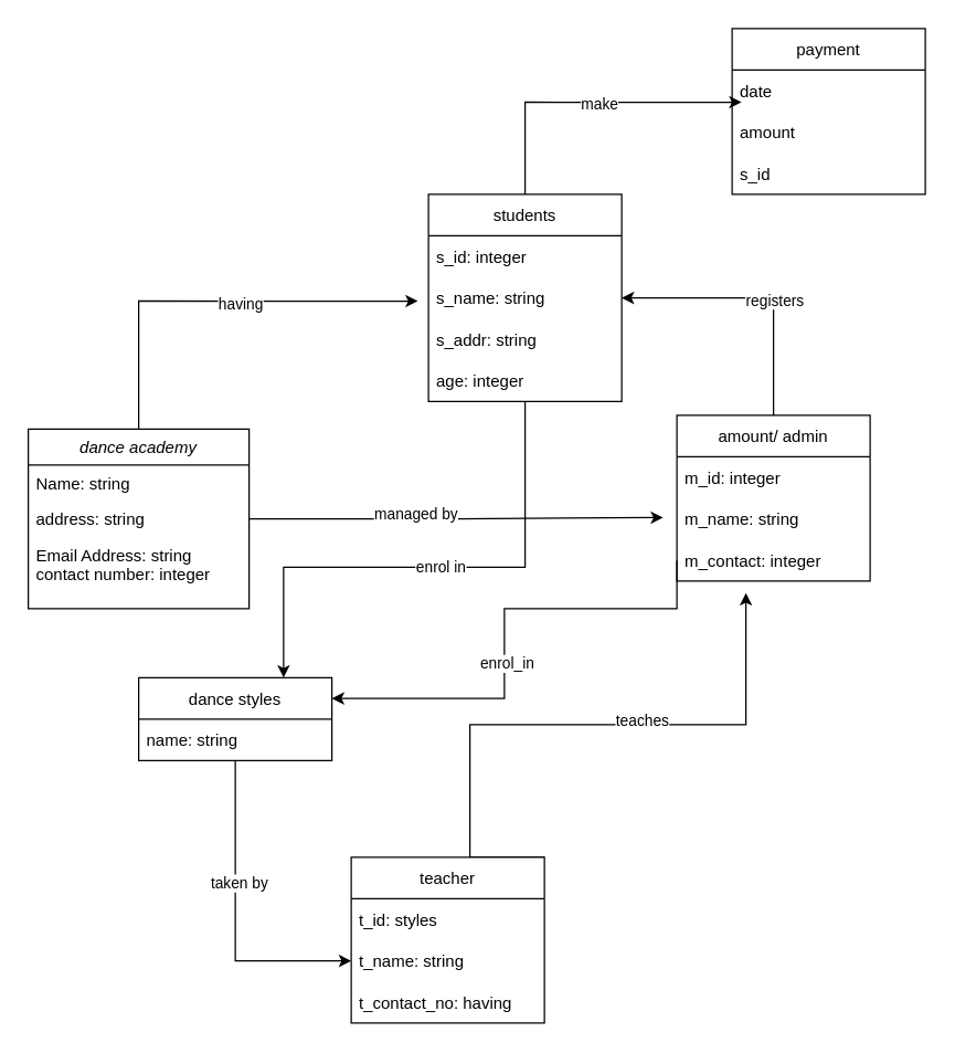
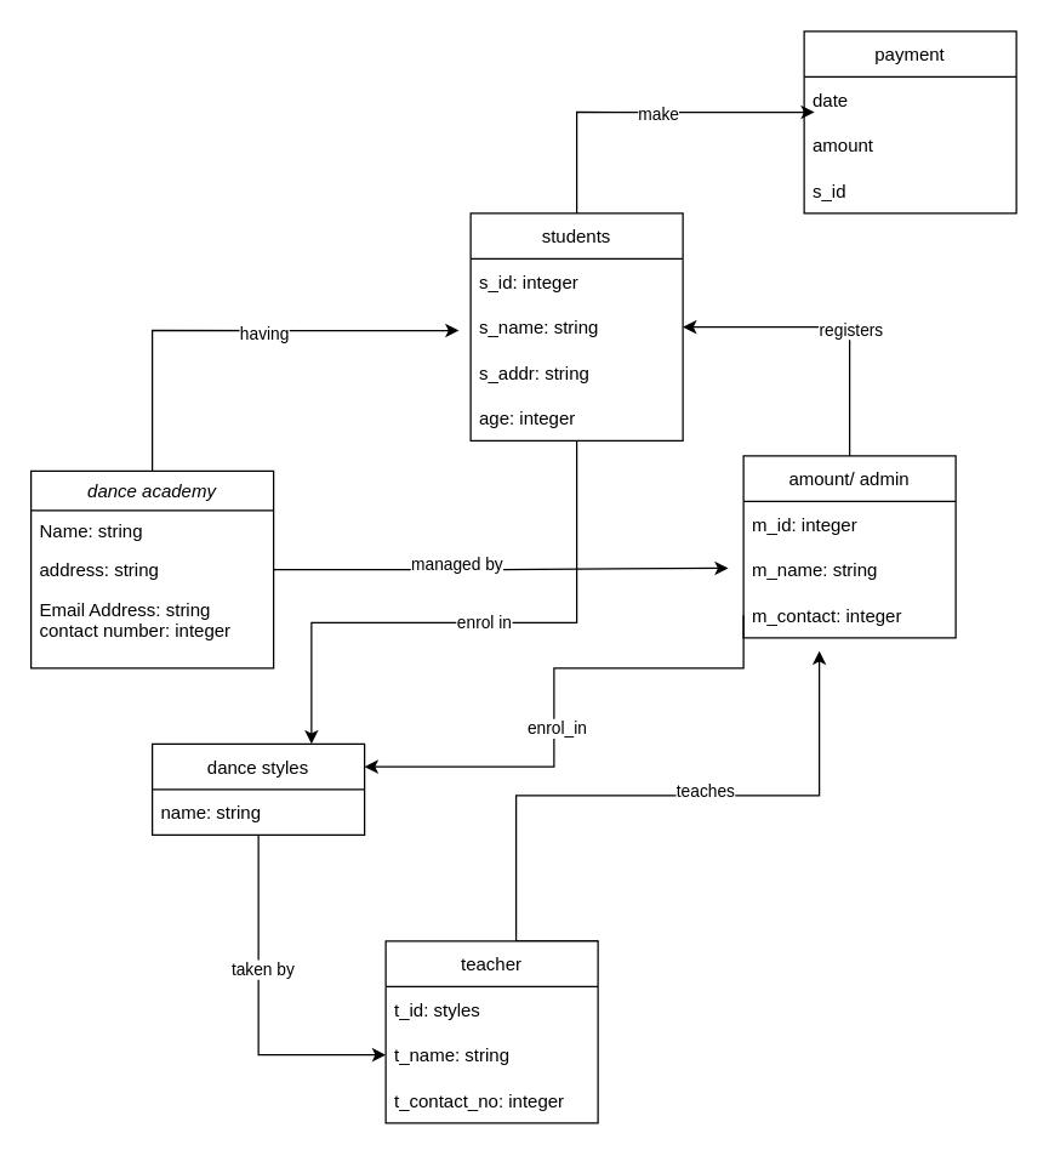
  <mxCell id="0" />
  <mxCell id="1" parent="0" />
  <mxCell id="2" style="edgeStyle=orthogonalEdgeStyle;rounded=0;orthogonalLoop=1;jettySize=auto;html=1;exitX=1;exitY=0.5;exitDx=0;exitDy=0;" edge="1" parent="1" source="6"><mxGeometry relative="1" as="geometry"><mxPoint x="480" y="374" as="targetPoint" /></mxGeometry></mxCell>
  <mxCell id="3" value="managed by" style="edgeLabel;html=1;align=center;verticalAlign=middle;resizable=0;points=[];" vertex="1" connectable="0" parent="2"><mxGeometry x="-0.203" y="4" relative="1" as="geometry"><mxPoint as="offset" /></mxGeometry></mxCell>
  <mxCell id="4" style="edgeStyle=orthogonalEdgeStyle;rounded=0;orthogonalLoop=1;jettySize=auto;html=1;exitX=0.5;exitY=0;exitDx=0;exitDy=0;entryX=-0.055;entryY=0.578;entryDx=0;entryDy=0;entryPerimeter=0;" edge="1" parent="1" source="6" target="34"><mxGeometry relative="1" as="geometry" /></mxCell>
  <mxCell id="5" value="having" style="edgeLabel;html=1;align=center;verticalAlign=middle;resizable=0;points=[];" vertex="1" connectable="0" parent="4"><mxGeometry x="0.128" y="-2" relative="1" as="geometry"><mxPoint as="offset" /></mxGeometry></mxCell>
  <mxCell id="6" value="dance academy" style="swimlane;fontStyle=2;align=center;verticalAlign=top;childLayout=stackLayout;horizontal=1;startSize=26;horizontalStack=0;resizeParent=1;resizeLast=0;collapsible=1;marginBottom=0;rounded=0;shadow=0;strokeWidth=1;" parent="1" vertex="1"><mxGeometry x="20" y="310" width="160" height="130" as="geometry"><mxRectangle x="230" y="140" width="160" height="26" as="alternateBounds" /></mxGeometry></mxCell>
  <mxCell id="7" value="Name: string" style="text;align=left;verticalAlign=top;spacingLeft=4;spacingRight=4;overflow=hidden;rotatable=0;points=[[0,0.5],[1,0.5]];portConstraint=eastwest;" parent="6" vertex="1"><mxGeometry y="26" width="160" height="26" as="geometry" /></mxCell>
  <mxCell id="8" value="address: string" style="text;align=left;verticalAlign=top;spacingLeft=4;spacingRight=4;overflow=hidden;rotatable=0;points=[[0,0.5],[1,0.5]];portConstraint=eastwest;rounded=0;shadow=0;html=0;" parent="6" vertex="1"><mxGeometry y="52" width="160" height="26" as="geometry" /></mxCell>
  <mxCell id="9" value="Email Address: string &#10;contact number: integer &#10;" style="text;align=left;verticalAlign=top;spacingLeft=4;spacingRight=4;overflow=hidden;rotatable=0;points=[[0,0.5],[1,0.5]];portConstraint=eastwest;rounded=0;shadow=0;html=0;" parent="6" vertex="1"><mxGeometry y="78" width="160" height="42" as="geometry" /></mxCell>
  <mxCell id="10" style="edgeStyle=orthogonalEdgeStyle;rounded=0;orthogonalLoop=1;jettySize=auto;html=1;exitX=0.5;exitY=1;exitDx=0;exitDy=0;entryX=0;entryY=0.5;entryDx=0;entryDy=0;" edge="1" parent="1" source="12" target="17"><mxGeometry relative="1" as="geometry" /></mxCell>
  <mxCell id="11" value="taken by" style="edgeLabel;html=1;align=center;verticalAlign=middle;resizable=0;points=[];" vertex="1" connectable="0" parent="10"><mxGeometry x="-0.229" y="2" relative="1" as="geometry"><mxPoint as="offset" /></mxGeometry></mxCell>
  <mxCell id="12" value="dance styles" style="swimlane;fontStyle=0;childLayout=stackLayout;horizontal=1;startSize=30;horizontalStack=0;resizeParent=1;resizeParentMax=0;resizeLast=0;collapsible=1;marginBottom=0;" vertex="1" parent="1"><mxGeometry x="100" y="490" width="140" height="60" as="geometry" /></mxCell>
  <mxCell id="13" style="edgeStyle=orthogonalEdgeStyle;rounded=0;orthogonalLoop=1;jettySize=auto;html=1;exitX=1;exitY=0;exitDx=0;exitDy=0;" edge="1" parent="1" source="15"><mxGeometry relative="1" as="geometry"><mxPoint x="540" y="428.667" as="targetPoint" /><Array as="points"><mxPoint x="340" y="620" /><mxPoint x="340" y="524" /><mxPoint x="540" y="524" /></Array></mxGeometry></mxCell>
  <mxCell id="14" value="teaches" style="edgeLabel;html=1;align=center;verticalAlign=middle;resizable=0;points=[];" vertex="1" connectable="0" parent="13"><mxGeometry x="0.229" y="-3" relative="1" as="geometry"><mxPoint y="-7" as="offset" /></mxGeometry></mxCell>
  <mxCell id="15" value="teacher" style="swimlane;fontStyle=0;childLayout=stackLayout;horizontal=1;startSize=30;horizontalStack=0;resizeParent=1;resizeParentMax=0;resizeLast=0;collapsible=1;marginBottom=0;" vertex="1" parent="1"><mxGeometry x="254" y="620" width="140" height="120" as="geometry" /></mxCell>
  <mxCell id="16" value="t_id: styles" style="text;strokeColor=none;fillColor=none;align=left;verticalAlign=middle;spacingLeft=4;spacingRight=4;overflow=hidden;points=[[0,0.5],[1,0.5]];portConstraint=eastwest;rotatable=0;" vertex="1" parent="15"><mxGeometry y="30" width="140" height="30" as="geometry" /></mxCell>
  <mxCell id="17" value="t_name: string" style="text;strokeColor=none;fillColor=none;align=left;verticalAlign=middle;spacingLeft=4;spacingRight=4;overflow=hidden;points=[[0,0.5],[1,0.5]];portConstraint=eastwest;rotatable=0;" vertex="1" parent="15"><mxGeometry y="60" width="140" height="30" as="geometry" /></mxCell>
- <mxCell id="18" value="t_contact_no: having" style="text;strokeColor=none;fillColor=none;align=left;verticalAlign=middle;spacingLeft=4;spacingRight=4;overflow=hidden;points=[[0,0.5],[1,0.5]];portConstraint=eastwest;rotatable=0;" vertex="1" parent="15"><mxGeometry y="90" width="140" height="30" as="geometry" /></mxCell>
+ <mxCell id="18" value="t_contact_no: integer" style="text;strokeColor=none;fillColor=none;align=left;verticalAlign=middle;spacingLeft=4;spacingRight=4;overflow=hidden;points=[[0,0.5],[1,0.5]];portConstraint=eastwest;rotatable=0;" vertex="1" parent="15"><mxGeometry y="90" width="140" height="30" as="geometry" /></mxCell>
  <mxCell id="19" value="name: string" style="text;strokeColor=none;fillColor=none;align=left;verticalAlign=middle;spacingLeft=4;spacingRight=4;overflow=hidden;points=[[0,0.5],[1,0.5]];portConstraint=eastwest;rotatable=0;" vertex="1" parent="1"><mxGeometry x="100" y="520" width="140" height="30" as="geometry" /></mxCell>
  <mxCell id="20" style="edgeStyle=orthogonalEdgeStyle;rounded=0;orthogonalLoop=1;jettySize=auto;html=1;exitX=0.5;exitY=0;exitDx=0;exitDy=0;entryX=1;entryY=0.5;entryDx=0;entryDy=0;" edge="1" parent="1" source="22" target="34"><mxGeometry relative="1" as="geometry" /></mxCell>
  <mxCell id="21" value="registers" style="edgeLabel;html=1;align=center;verticalAlign=middle;resizable=0;points=[];" vertex="1" connectable="0" parent="20"><mxGeometry x="-0.143" relative="1" as="geometry"><mxPoint as="offset" /></mxGeometry></mxCell>
  <mxCell id="22" value="amount/ admin" style="swimlane;fontStyle=0;childLayout=stackLayout;horizontal=1;startSize=30;horizontalStack=0;resizeParent=1;resizeParentMax=0;resizeLast=0;collapsible=1;marginBottom=0;" vertex="1" parent="1"><mxGeometry x="490" y="300" width="140" height="120" as="geometry" /></mxCell>
  <mxCell id="23" value="m_id: integer" style="text;strokeColor=none;fillColor=none;align=left;verticalAlign=middle;spacingLeft=4;spacingRight=4;overflow=hidden;points=[[0,0.5],[1,0.5]];portConstraint=eastwest;rotatable=0;" vertex="1" parent="22"><mxGeometry y="30" width="140" height="30" as="geometry" /></mxCell>
  <mxCell id="24" value="m_name: string" style="text;strokeColor=none;fillColor=none;align=left;verticalAlign=middle;spacingLeft=4;spacingRight=4;overflow=hidden;points=[[0,0.5],[1,0.5]];portConstraint=eastwest;rotatable=0;" vertex="1" parent="22"><mxGeometry y="60" width="140" height="30" as="geometry" /></mxCell>
  <mxCell id="25" value="m_contact: integer " style="text;strokeColor=none;fillColor=none;align=left;verticalAlign=middle;spacingLeft=4;spacingRight=4;overflow=hidden;points=[[0,0.5],[1,0.5]];portConstraint=eastwest;rotatable=0;" vertex="1" parent="22"><mxGeometry y="90" width="140" height="30" as="geometry" /></mxCell>
  <mxCell id="26" style="edgeStyle=orthogonalEdgeStyle;rounded=0;orthogonalLoop=1;jettySize=auto;html=1;exitX=0;exitY=0.5;exitDx=0;exitDy=0;entryX=1;entryY=0.25;entryDx=0;entryDy=0;" edge="1" parent="1" source="25" target="12"><mxGeometry relative="1" as="geometry"><Array as="points"><mxPoint x="490" y="440" /><mxPoint x="365" y="440" /><mxPoint x="365" y="505" /></Array></mxGeometry></mxCell>
  <mxCell id="27" value="enrol_in" style="edgeLabel;html=1;align=center;verticalAlign=middle;resizable=0;points=[];" vertex="1" connectable="0" parent="26"><mxGeometry x="0.139" y="1" relative="1" as="geometry"><mxPoint as="offset" /></mxGeometry></mxCell>
  <mxCell id="28" style="edgeStyle=orthogonalEdgeStyle;rounded=0;orthogonalLoop=1;jettySize=auto;html=1;exitX=0.5;exitY=1;exitDx=0;exitDy=0;entryX=0.75;entryY=0;entryDx=0;entryDy=0;" edge="1" parent="1" source="32" target="12"><mxGeometry relative="1" as="geometry"><Array as="points"><mxPoint x="380" y="410" /><mxPoint x="205" y="410" /></Array></mxGeometry></mxCell>
  <mxCell id="29" value="enrol in" style="edgeLabel;html=1;align=center;verticalAlign=middle;resizable=0;points=[];" vertex="1" connectable="0" parent="28"><mxGeometry x="-0.028" y="4" relative="1" as="geometry"><mxPoint y="-5" as="offset" /></mxGeometry></mxCell>
  <mxCell id="30" style="edgeStyle=orthogonalEdgeStyle;rounded=0;orthogonalLoop=1;jettySize=auto;html=1;exitX=0.5;exitY=0;exitDx=0;exitDy=0;entryX=0.049;entryY=-0.222;entryDx=0;entryDy=0;entryPerimeter=0;" edge="1" parent="1" source="32" target="39"><mxGeometry relative="1" as="geometry" /></mxCell>
  <mxCell id="31" value="make" style="edgeLabel;html=1;align=center;verticalAlign=middle;resizable=0;points=[];" vertex="1" connectable="0" parent="30"><mxGeometry x="0.074" y="-1" relative="1" as="geometry"><mxPoint as="offset" /></mxGeometry></mxCell>
  <mxCell id="32" value="students" style="swimlane;fontStyle=0;childLayout=stackLayout;horizontal=1;startSize=30;horizontalStack=0;resizeParent=1;resizeParentMax=0;resizeLast=0;collapsible=1;marginBottom=0;" vertex="1" parent="1"><mxGeometry x="310" y="140" width="140" height="150" as="geometry" /></mxCell>
  <mxCell id="33" value="s_id: integer" style="text;strokeColor=none;fillColor=none;align=left;verticalAlign=middle;spacingLeft=4;spacingRight=4;overflow=hidden;points=[[0,0.5],[1,0.5]];portConstraint=eastwest;rotatable=0;" vertex="1" parent="32"><mxGeometry y="30" width="140" height="30" as="geometry" /></mxCell>
  <mxCell id="34" value="s_name: string" style="text;strokeColor=none;fillColor=none;align=left;verticalAlign=middle;spacingLeft=4;spacingRight=4;overflow=hidden;points=[[0,0.5],[1,0.5]];portConstraint=eastwest;rotatable=0;" vertex="1" parent="32"><mxGeometry y="60" width="140" height="30" as="geometry" /></mxCell>
  <mxCell id="35" value="s_addr: string" style="text;strokeColor=none;fillColor=none;align=left;verticalAlign=middle;spacingLeft=4;spacingRight=4;overflow=hidden;points=[[0,0.5],[1,0.5]];portConstraint=eastwest;rotatable=0;" vertex="1" parent="32"><mxGeometry y="90" width="140" height="30" as="geometry" /></mxCell>
  <mxCell id="36" value="age: integer" style="text;strokeColor=none;fillColor=none;align=left;verticalAlign=middle;spacingLeft=4;spacingRight=4;overflow=hidden;points=[[0,0.5],[1,0.5]];portConstraint=eastwest;rotatable=0;" vertex="1" parent="32"><mxGeometry y="120" width="140" height="30" as="geometry" /></mxCell>
  <mxCell id="37" value="payment" style="swimlane;fontStyle=0;childLayout=stackLayout;horizontal=1;startSize=30;horizontalStack=0;resizeParent=1;resizeParentMax=0;resizeLast=0;collapsible=1;marginBottom=0;" vertex="1" parent="1"><mxGeometry x="530" y="20" width="140" height="120" as="geometry" /></mxCell>
  <mxCell id="38" value="date" style="text;strokeColor=none;fillColor=none;align=left;verticalAlign=middle;spacingLeft=4;spacingRight=4;overflow=hidden;points=[[0,0.5],[1,0.5]];portConstraint=eastwest;rotatable=0;" vertex="1" parent="37"><mxGeometry y="30" width="140" height="30" as="geometry" /></mxCell>
  <mxCell id="39" value="amount" style="text;strokeColor=none;fillColor=none;align=left;verticalAlign=middle;spacingLeft=4;spacingRight=4;overflow=hidden;points=[[0,0.5],[1,0.5]];portConstraint=eastwest;rotatable=0;" vertex="1" parent="37"><mxGeometry y="60" width="140" height="30" as="geometry" /></mxCell>
  <mxCell id="40" value="s_id" style="text;strokeColor=none;fillColor=none;align=left;verticalAlign=middle;spacingLeft=4;spacingRight=4;overflow=hidden;points=[[0,0.5],[1,0.5]];portConstraint=eastwest;rotatable=0;" vertex="1" parent="37"><mxGeometry y="90" width="140" height="30" as="geometry" /></mxCell>
